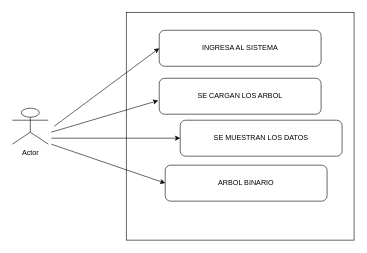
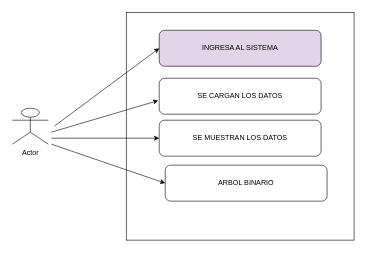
  <mxCell id="0" />
  <mxCell id="1" parent="0" />
  <mxCell id="2" value="Actor" style="shape=umlActor;verticalLabelPosition=bottom;labelBackgroundColor=#ffffff;verticalAlign=top;html=1;outlineConnect=0;" parent="1" vertex="1"><mxGeometry x="20" y="180" width="60" height="60" as="geometry" /></mxCell>
  <mxCell id="3" value="" style="whiteSpace=wrap;html=1;aspect=fixed;" parent="1" vertex="1"><mxGeometry x="210" y="20" width="380" height="380" as="geometry" /></mxCell>
- <mxCell id="4" value="INGRESA AL SISTEMA" style="rounded=1;whiteSpace=wrap;html=1;" parent="1" vertex="1"><mxGeometry x="265" y="50" width="270" height="60" as="geometry" /></mxCell>
+ <mxCell id="4" value="INGRESA AL SISTEMA" style="rounded=1;whiteSpace=wrap;html=1;fillColor=#e1d5e7;" parent="1" vertex="1"><mxGeometry x="265" y="50" width="270" height="60" as="geometry" /></mxCell>
  <mxCell id="5" value="ARBOL BINARIO" style="rounded=1;whiteSpace=wrap;html=1;" parent="1" vertex="1"><mxGeometry x="275" y="275" width="270" height="60" as="geometry" /></mxCell>
- <mxCell id="6" value="SE MUESTRAN LOS DATOS" style="rounded=1;whiteSpace=wrap;html=1;" parent="1" vertex="1"><mxGeometry x="300" y="200" width="270" height="60" as="geometry" /></mxCell>
- <mxCell id="7" value="SE CARGAN LOS ARBOL" style="rounded=1;whiteSpace=wrap;html=1;" parent="1" vertex="1"><mxGeometry x="265" y="130" width="270" height="60" as="geometry" /></mxCell>
+ <mxCell id="6" value="SE MUESTRAN LOS DATOS" style="rounded=1;whiteSpace=wrap;html=1;" parent="1" vertex="1"><mxGeometry x="265" y="200" width="270" height="60" as="geometry" /></mxCell>
+ <mxCell id="7" value="SE CARGAN LOS DATOS" style="rounded=1;whiteSpace=wrap;html=1;" parent="1" vertex="1"><mxGeometry x="265" y="130" width="270" height="60" as="geometry" /></mxCell>
  <mxCell id="8" value="" style="endArrow=classic;html=1;entryX=0;entryY=0.5;entryDx=0;entryDy=0;" parent="1" target="4" edge="1"><mxGeometry width="50" height="50" relative="1" as="geometry"><mxPoint x="90" y="210" as="sourcePoint" /><mxPoint x="140" y="150" as="targetPoint" /></mxGeometry></mxCell>
  <mxCell id="9" value="" style="endArrow=classic;html=1;entryX=-0.006;entryY=0.62;entryDx=0;entryDy=0;entryPerimeter=0;" parent="1" target="7" edge="1"><mxGeometry width="50" height="50" relative="1" as="geometry"><mxPoint x="85" y="220" as="sourcePoint" /><mxPoint x="260" y="100" as="targetPoint" /></mxGeometry></mxCell>
  <mxCell id="10" value="" style="endArrow=classic;html=1;entryX=0;entryY=0.5;entryDx=0;entryDy=0;" parent="1" target="6" edge="1"><mxGeometry width="50" height="50" relative="1" as="geometry"><mxPoint x="85" y="230" as="sourcePoint" /><mxPoint x="260" y="110" as="targetPoint" /></mxGeometry></mxCell>
  <mxCell id="11" value="" style="endArrow=classic;html=1;entryX=0;entryY=0.5;entryDx=0;entryDy=0;" parent="1" target="5" edge="1"><mxGeometry width="50" height="50" relative="1" as="geometry"><mxPoint x="85" y="240" as="sourcePoint" /><mxPoint x="260" y="120" as="targetPoint" /></mxGeometry></mxCell>
